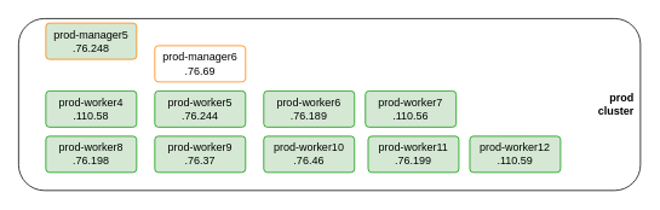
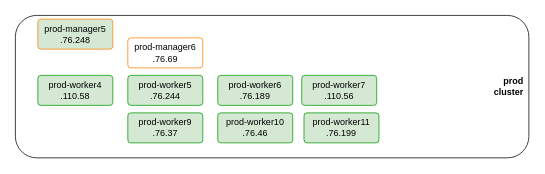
  <mxCell id="0" />
  <mxCell id="1" parent="0" />
  <mxCell id="2" value="&lt;b&gt;prod&lt;br&gt;cluster&lt;/b&gt;" style="shape=ext;margin=3;double=0;whiteSpace=wrap;html=1;align=right;fillColor=none;rounded=1;spacingRight=5;" vertex="1" parent="1"><mxGeometry x="20" y="20" width="685" height="190" as="geometry" /></mxCell>
  <mxCell id="3" value="prod-manager5&lt;br&gt;.76.248" style="rounded=1;arcSize=10;whiteSpace=wrap;html=1;align=center;fillColor=#d5e8d4;strokeColor=#FF8000;strokeWidth=1;" vertex="1" parent="1"><mxGeometry x="50" y="25" width="100" height="40" as="geometry" /></mxCell>
  <mxCell id="4" value="prod-manager6&lt;br&gt;.76.69" style="rounded=1;arcSize=10;whiteSpace=wrap;html=1;align=center;fillColor=#ffffff;strokeColor=#FF8000;strokeWidth=1;" vertex="1" parent="1"><mxGeometry x="170" y="50" width="100" height="40" as="geometry" /></mxCell>
  <mxCell id="5" value="prod-worker5&lt;br&gt;.76.244" style="rounded=1;arcSize=10;whiteSpace=wrap;html=1;align=center;fillColor=#d5e8d4;strokeColor=#009900;" vertex="1" parent="1"><mxGeometry x="170" y="100" width="100" height="40" as="geometry" /></mxCell>
  <mxCell id="6" value="prod-worker7&lt;br&gt;.110.56" style="rounded=1;arcSize=10;whiteSpace=wrap;html=1;align=center;fillColor=#d5e8d4;strokeColor=#009900;" vertex="1" parent="1"><mxGeometry x="402" y="100" width="100" height="40" as="geometry" /></mxCell>
  <mxCell id="7" value="prod-worker10&lt;br&gt;.76.46" style="rounded=1;arcSize=10;whiteSpace=wrap;html=1;align=center;fillColor=#d5e8d4;strokeColor=#009900;" vertex="1" parent="1"><mxGeometry x="290" y="150" width="100" height="40" as="geometry" /></mxCell>
  <mxCell id="8" value="prod-worker11&lt;br&gt;.76.199" style="rounded=1;arcSize=10;whiteSpace=wrap;html=1;align=center;fillColor=#d5e8d4;strokeColor=#009900;" vertex="1" parent="1"><mxGeometry x="405" y="150" width="100" height="40" as="geometry" /></mxCell>
  <mxCell id="9" value="prod-worker6&lt;br&gt;.76.189" style="rounded=1;arcSize=10;whiteSpace=wrap;html=1;align=center;fillColor=#d5e8d4;strokeColor=#009900;" vertex="1" parent="1"><mxGeometry x="290" y="100" width="100" height="40" as="geometry" /></mxCell>
- <mxCell id="10" value="prod-worker8&lt;br&gt;.76.198" style="rounded=1;arcSize=10;whiteSpace=wrap;html=1;align=center;fillColor=#d5e8d4;strokeColor=#009900;" vertex="1" parent="1"><mxGeometry x="50" y="150" width="100" height="40" as="geometry" /></mxCell>
  <mxCell id="11" value="prod-worker9&lt;br&gt;.76.37" style="rounded=1;arcSize=10;whiteSpace=wrap;html=1;align=center;fillColor=#d5e8d4;strokeColor=#009900;" vertex="1" parent="1"><mxGeometry x="170" y="150" width="100" height="40" as="geometry" /></mxCell>
- <mxCell id="12" value="prod-worker12&lt;br&gt;.110.59" style="rounded=1;arcSize=10;whiteSpace=wrap;html=1;align=center;fillColor=#d5e8d4;strokeColor=#009900;" vertex="1" parent="1"><mxGeometry x="517" y="150" width="100" height="40" as="geometry" /></mxCell>
  <mxCell id="13" value="prod-worker4&lt;br&gt;.110.58" style="rounded=1;arcSize=10;whiteSpace=wrap;html=1;align=center;fillColor=#d5e8d4;strokeColor=#009900;" vertex="1" parent="1"><mxGeometry x="50" y="100" width="100" height="40" as="geometry" /></mxCell>
